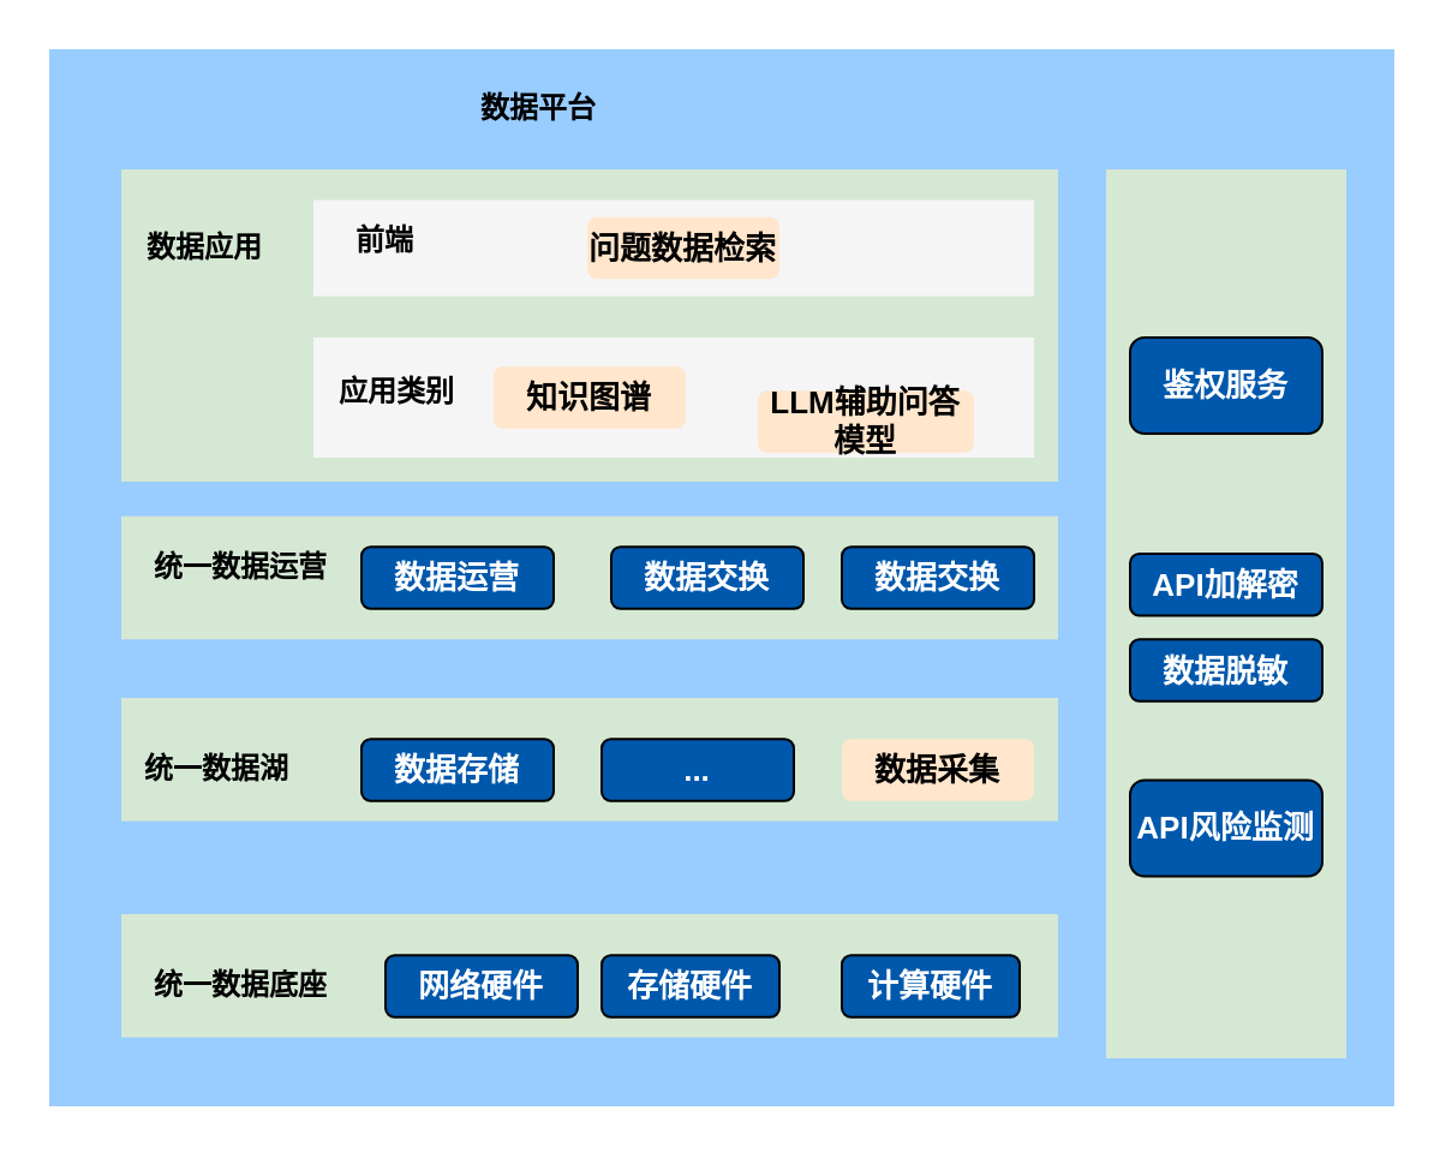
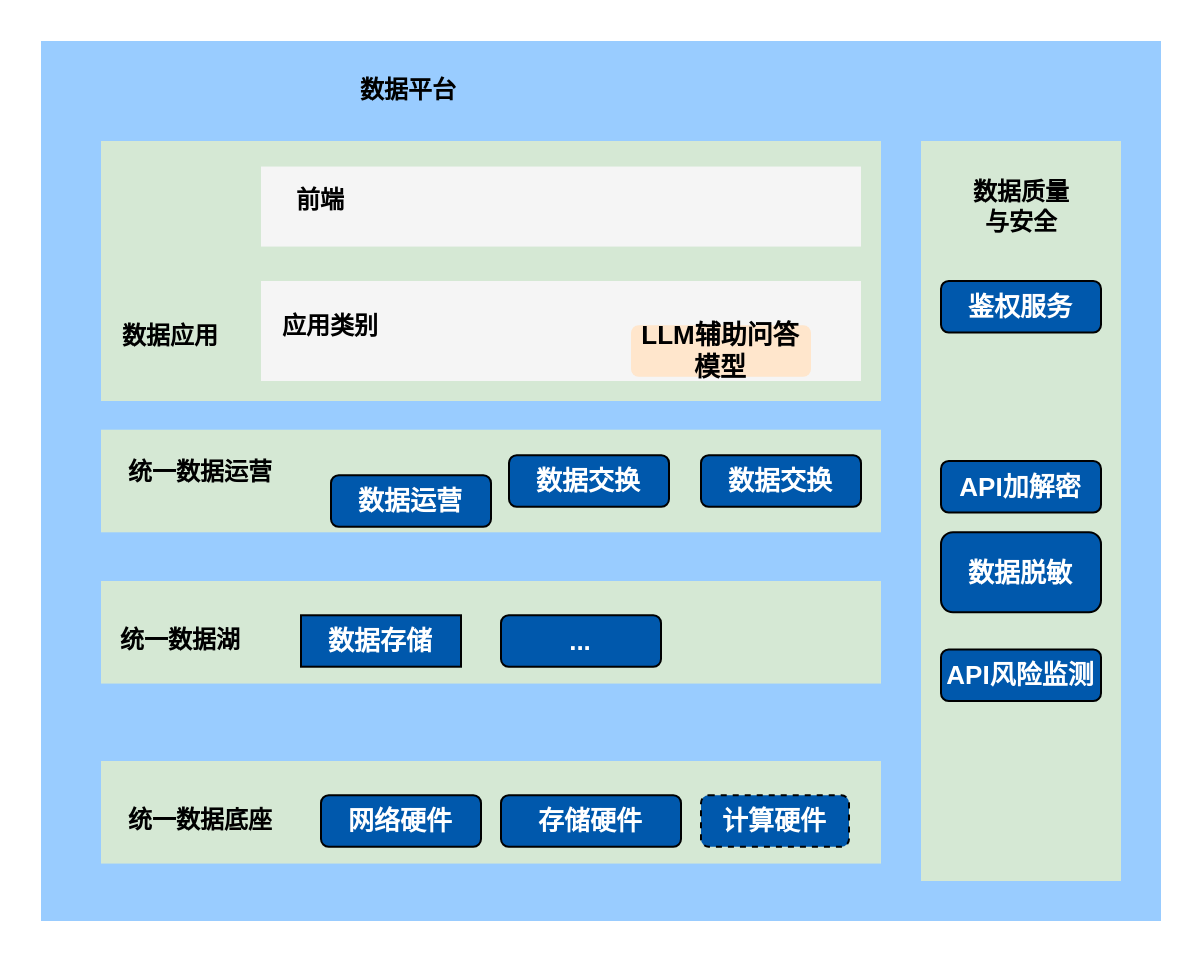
  <mxCell id="0" />
  <mxCell id="1" parent="0" />
  <mxCell id="2" value="" style="rounded=0;whiteSpace=wrap;html=1;fillColor=#99CCFF;strokeColor=none;" vertex="1" parent="1"><mxGeometry x="20" y="20" width="560" height="440" as="geometry" /></mxCell>
  <mxCell id="3" value="" style="rounded=0;whiteSpace=wrap;html=1;fillColor=#d5e8d4;strokeColor=none;" vertex="1" parent="1"><mxGeometry x="50" y="380" width="390" height="51.29" as="geometry" /></mxCell>
- <mxCell id="4" value="数据平台" style="text;html=1;align=center;verticalAlign=middle;whiteSpace=wrap;rounded=0;fontStyle=1" vertex="1" parent="1"><mxGeometry x="194" y="30" width="60" height="30" as="geometry" /></mxCell>
+ <mxCell id="4" value="数据平台" style="text;html=1;align=center;verticalAlign=middle;whiteSpace=wrap;rounded=0;fontStyle=1" vertex="1" parent="1"><mxGeometry x="174" y="30" width="60" height="30" as="geometry" /></mxCell>
  <mxCell id="5" value="统一数据底座" style="text;html=1;align=center;verticalAlign=middle;whiteSpace=wrap;rounded=0;fontStyle=1" vertex="1" parent="1"><mxGeometry x="50" y="380" width="100" height="60" as="geometry" /></mxCell>
  <mxCell id="6" value="" style="rounded=0;whiteSpace=wrap;html=1;fillColor=#d5e8d4;strokeColor=none;" vertex="1" parent="1"><mxGeometry x="50" y="290" width="390" height="51.29" as="geometry" /></mxCell>
  <mxCell id="7" value="统一数据湖" style="text;html=1;align=center;verticalAlign=middle;whiteSpace=wrap;rounded=0;fontStyle=1" vertex="1" parent="1"><mxGeometry x="50" y="290" width="80" height="60" as="geometry" /></mxCell>
  <mxCell id="8" value="" style="rounded=0;whiteSpace=wrap;html=1;fillColor=#d5e8d4;strokeColor=none;" vertex="1" parent="1"><mxGeometry x="50" y="214.36" width="390" height="51.29" as="geometry" /></mxCell>
  <mxCell id="9" value="统一数据运营" style="text;html=1;align=center;verticalAlign=middle;whiteSpace=wrap;rounded=0;fontStyle=1" vertex="1" parent="1"><mxGeometry x="60" y="205.65" width="80" height="60" as="geometry" /></mxCell>
  <mxCell id="10" value="" style="rounded=0;whiteSpace=wrap;html=1;fillColor=#d5e8d4;strokeColor=none;" vertex="1" parent="1"><mxGeometry x="50" y="70" width="390" height="130" as="geometry" /></mxCell>
- <mxCell id="11" value="数据应用" style="text;html=1;align=center;verticalAlign=middle;whiteSpace=wrap;rounded=0;fontStyle=1" vertex="1" parent="1"><mxGeometry x="60" y="72.79" width="50" height="60" as="geometry" /></mxCell>
+ <mxCell id="11" value="数据应用" style="text;html=1;align=center;verticalAlign=middle;whiteSpace=wrap;rounded=0;fontStyle=1" vertex="1" parent="1"><mxGeometry x="60" y="137.79" width="50" height="60" as="geometry" /></mxCell>
  <mxCell id="12" value="网络硬件" style="rounded=1;whiteSpace=wrap;html=1;fontStyle=1;fontSize=13;strokeColor=default;fillColor=#0058AC;fontColor=#FFFFFF;" vertex="1" parent="1"><mxGeometry x="160" y="397.14" width="80" height="25.72" as="geometry" /></mxCell>
- <mxCell id="13" value="存储硬件" style="rounded=1;whiteSpace=wrap;html=1;fontStyle=1;fontSize=13;strokeColor=default;fillColor=#0058AC;fontColor=#FFFFFF;" vertex="1" parent="1"><mxGeometry x="250" y="397.14" width="74" height="25.72" as="geometry" /></mxCell>
- <mxCell id="14" value="计算硬件" style="rounded=1;whiteSpace=wrap;html=1;fontStyle=1;fontSize=13;strokeColor=default;fillColor=#0058AC;fontColor=#FFFFFF;" vertex="1" parent="1"><mxGeometry x="350" y="397.14" width="74" height="25.72" as="geometry" /></mxCell>
- <mxCell id="15" value="数据存储" style="rounded=1;whiteSpace=wrap;html=1;fontStyle=1;fontSize=13;strokeColor=default;fillColor=#0058AC;fontColor=#FFFFFF;" vertex="1" parent="1"><mxGeometry x="150" y="307.14" width="80" height="25.72" as="geometry" /></mxCell>
- <mxCell id="16" value="数据采集" style="rounded=1;whiteSpace=wrap;html=1;fontStyle=1;fontSize=13;strokeColor=none;fillColor=#ffe6cc;" vertex="1" parent="1"><mxGeometry x="350" y="307.14" width="80" height="25.72" as="geometry" /></mxCell>
+ <mxCell id="13" value="存储硬件" style="rounded=1;whiteSpace=wrap;html=1;fontStyle=1;fontSize=13;strokeColor=default;fillColor=#0058AC;fontColor=#FFFFFF;" vertex="1" parent="1"><mxGeometry x="250" y="397.14" width="90" height="25.72" as="geometry" /></mxCell>
+ <mxCell id="14" value="计算硬件" style="rounded=1;whiteSpace=wrap;html=1;fontStyle=1;fontSize=13;strokeColor=default;fillColor=#0058AC;fontColor=#FFFFFF;dashed=1;" vertex="1" parent="1"><mxGeometry x="350" y="397.14" width="74" height="25.72" as="geometry" /></mxCell>
+ <mxCell id="15" value="数据存储" style="whiteSpace=wrap;html=1;fontStyle=1;fontSize=13;strokeColor=default;fillColor=#0058AC;fontColor=#FFFFFF;rounded=0;" vertex="1" parent="1"><mxGeometry x="150" y="307.14" width="80" height="25.72" as="geometry" /></mxCell>
  <mxCell id="17" value="..." style="rounded=1;whiteSpace=wrap;html=1;fontStyle=1;fontSize=13;strokeColor=default;fillColor=#0058AC;fontColor=#FFFFFF;" vertex="1" parent="1"><mxGeometry x="250" y="307.14" width="80" height="25.72" as="geometry" /></mxCell>
- <mxCell id="18" value="数据运营" style="rounded=1;whiteSpace=wrap;html=1;fontStyle=1;fontSize=13;strokeColor=default;fillColor=#0058AC;fontColor=#FFFFFF;" vertex="1" parent="1"><mxGeometry x="150" y="227.15" width="80" height="25.72" as="geometry" /></mxCell>
+ <mxCell id="18" value="数据运营" style="rounded=1;whiteSpace=wrap;html=1;fontStyle=1;fontSize=13;strokeColor=default;fillColor=#0058AC;fontColor=#FFFFFF;" vertex="1" parent="1"><mxGeometry x="165" y="237.15" width="80" height="25.72" as="geometry" /></mxCell>
  <mxCell id="19" value="数据交换" style="rounded=1;whiteSpace=wrap;html=1;fontStyle=1;fontSize=13;strokeColor=default;fillColor=#0058AC;fontColor=#FFFFFF;" vertex="1" parent="1"><mxGeometry x="254" y="227.15" width="80" height="25.72" as="geometry" /></mxCell>
  <mxCell id="20" value="数据交换" style="rounded=1;whiteSpace=wrap;html=1;fontStyle=1;fontSize=13;strokeColor=default;fillColor=#0058AC;fontColor=#FFFFFF;" vertex="1" parent="1"><mxGeometry x="350" y="227.15" width="80" height="25.72" as="geometry" /></mxCell>
  <mxCell id="21" value="" style="rounded=0;whiteSpace=wrap;html=1;fillColor=#f5f5f5;fontColor=#333333;strokeColor=none;" vertex="1" parent="1"><mxGeometry x="130" y="82.79" width="300" height="40" as="geometry" /></mxCell>
  <mxCell id="22" value="前端" style="text;html=1;align=center;verticalAlign=middle;whiteSpace=wrap;rounded=0;fontStyle=1" vertex="1" parent="1"><mxGeometry x="140" y="70" width="40" height="60" as="geometry" /></mxCell>
- <mxCell id="23" value="问题数据检索" style="rounded=1;whiteSpace=wrap;html=1;fontStyle=1;fontSize=13;strokeColor=none;fillColor=#ffe6cc;" vertex="1" parent="1"><mxGeometry x="244" y="89.93" width="80" height="25.72" as="geometry" /></mxCell>
  <mxCell id="24" value="" style="rounded=0;whiteSpace=wrap;html=1;fillColor=#f5f5f5;fontColor=#333333;strokeColor=none;" vertex="1" parent="1"><mxGeometry x="130" y="140" width="300" height="50" as="geometry" /></mxCell>
- <mxCell id="25" value="知识图谱" style="rounded=1;whiteSpace=wrap;html=1;fontStyle=1;fontSize=13;strokeColor=none;fillColor=#ffe6cc;" vertex="1" parent="1"><mxGeometry x="205" y="152.14" width="80" height="25.72" as="geometry" /></mxCell>
  <mxCell id="26" value="应用类别" style="text;html=1;align=center;verticalAlign=middle;whiteSpace=wrap;rounded=0;fontStyle=1" vertex="1" parent="1"><mxGeometry x="140" y="132.79" width="50" height="60" as="geometry" /></mxCell>
  <mxCell id="27" value="LLM辅助问答模型" style="rounded=1;whiteSpace=wrap;html=1;fontStyle=1;fontSize=13;strokeColor=none;fillColor=#ffe6cc;" vertex="1" parent="1"><mxGeometry x="315" y="162.14" width="90" height="25.72" as="geometry" /></mxCell>
  <mxCell id="28" value="" style="rounded=0;whiteSpace=wrap;html=1;fillColor=#d5e8d4;strokeColor=none;" vertex="1" parent="1"><mxGeometry x="460" y="70" width="100" height="370" as="geometry" /></mxCell>
- <mxCell id="30" value="鉴权服务" style="rounded=1;whiteSpace=wrap;html=1;fontStyle=1;fontSize=13;strokeColor=default;fillColor=#0058AC;fontColor=#FFFFFF;" vertex="1" parent="1"><mxGeometry x="470" y="140" width="80" height="40" as="geometry" /></mxCell>
+ <mxCell id="29" value="数据质量与安全" style="text;html=1;align=center;verticalAlign=middle;whiteSpace=wrap;rounded=0;fontStyle=1" vertex="1" parent="1"><mxGeometry x="482.5" y="72.79" width="55" height="60" as="geometry" /></mxCell>
+ <mxCell id="30" value="鉴权服务" style="rounded=1;whiteSpace=wrap;html=1;fontStyle=1;fontSize=13;strokeColor=default;fillColor=#0058AC;fontColor=#FFFFFF;" vertex="1" parent="1"><mxGeometry x="470" y="140" width="80" height="25.72" as="geometry" /></mxCell>
  <mxCell id="31" value="API加解密" style="rounded=1;whiteSpace=wrap;html=1;fontStyle=1;fontSize=13;strokeColor=default;fillColor=#0058AC;fontColor=#FFFFFF;" vertex="1" parent="1"><mxGeometry x="470" y="230" width="80" height="25.72" as="geometry" /></mxCell>
- <mxCell id="32" value="数据脱敏" style="rounded=1;whiteSpace=wrap;html=1;fontStyle=1;fontSize=13;strokeColor=default;fillColor=#0058AC;fontColor=#FFFFFF;" vertex="1" parent="1"><mxGeometry x="470" y="265.65" width="80" height="25.72" as="geometry" /></mxCell>
- <mxCell id="33" value="API风险监测" style="rounded=1;whiteSpace=wrap;html=1;fontStyle=1;fontSize=13;strokeColor=default;fillColor=#0058AC;fontColor=#FFFFFF;" vertex="1" parent="1"><mxGeometry x="470" y="324.28" width="80" height="40" as="geometry" /></mxCell>
+ <mxCell id="32" value="数据脱敏" style="rounded=1;whiteSpace=wrap;html=1;fontStyle=1;fontSize=13;strokeColor=default;fillColor=#0058AC;fontColor=#FFFFFF;" vertex="1" parent="1"><mxGeometry x="470" y="265.65" width="80" height="40" as="geometry" /></mxCell>
+ <mxCell id="33" value="API风险监测" style="rounded=1;whiteSpace=wrap;html=1;fontStyle=1;fontSize=13;strokeColor=default;fillColor=#0058AC;fontColor=#FFFFFF;" vertex="1" parent="1"><mxGeometry x="470" y="324.28" width="80" height="25.72" as="geometry" /></mxCell>
